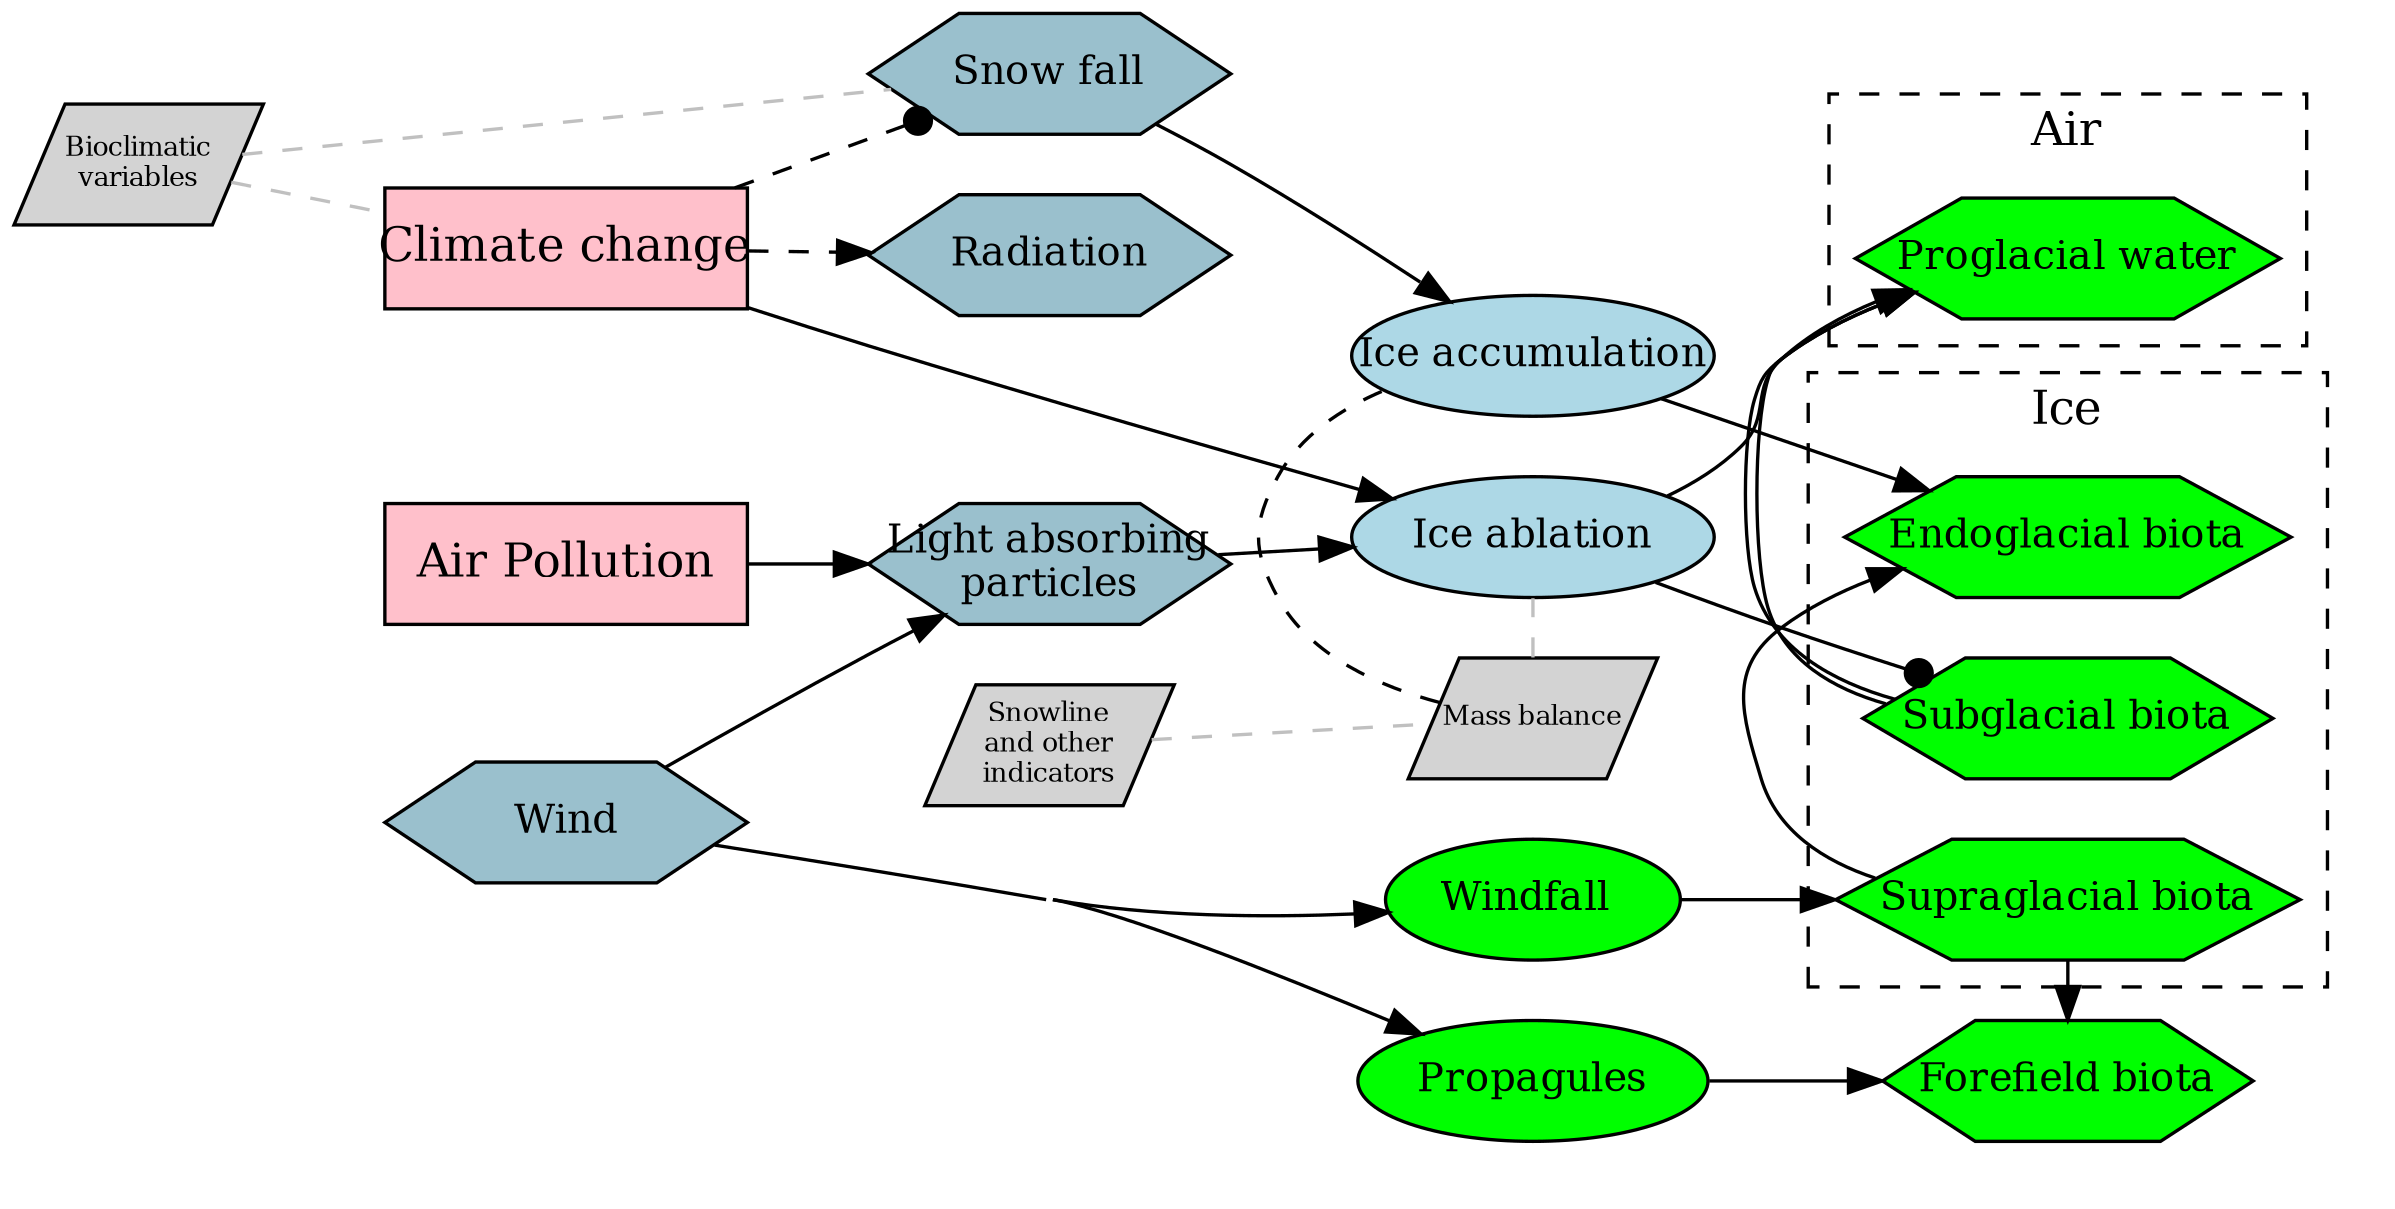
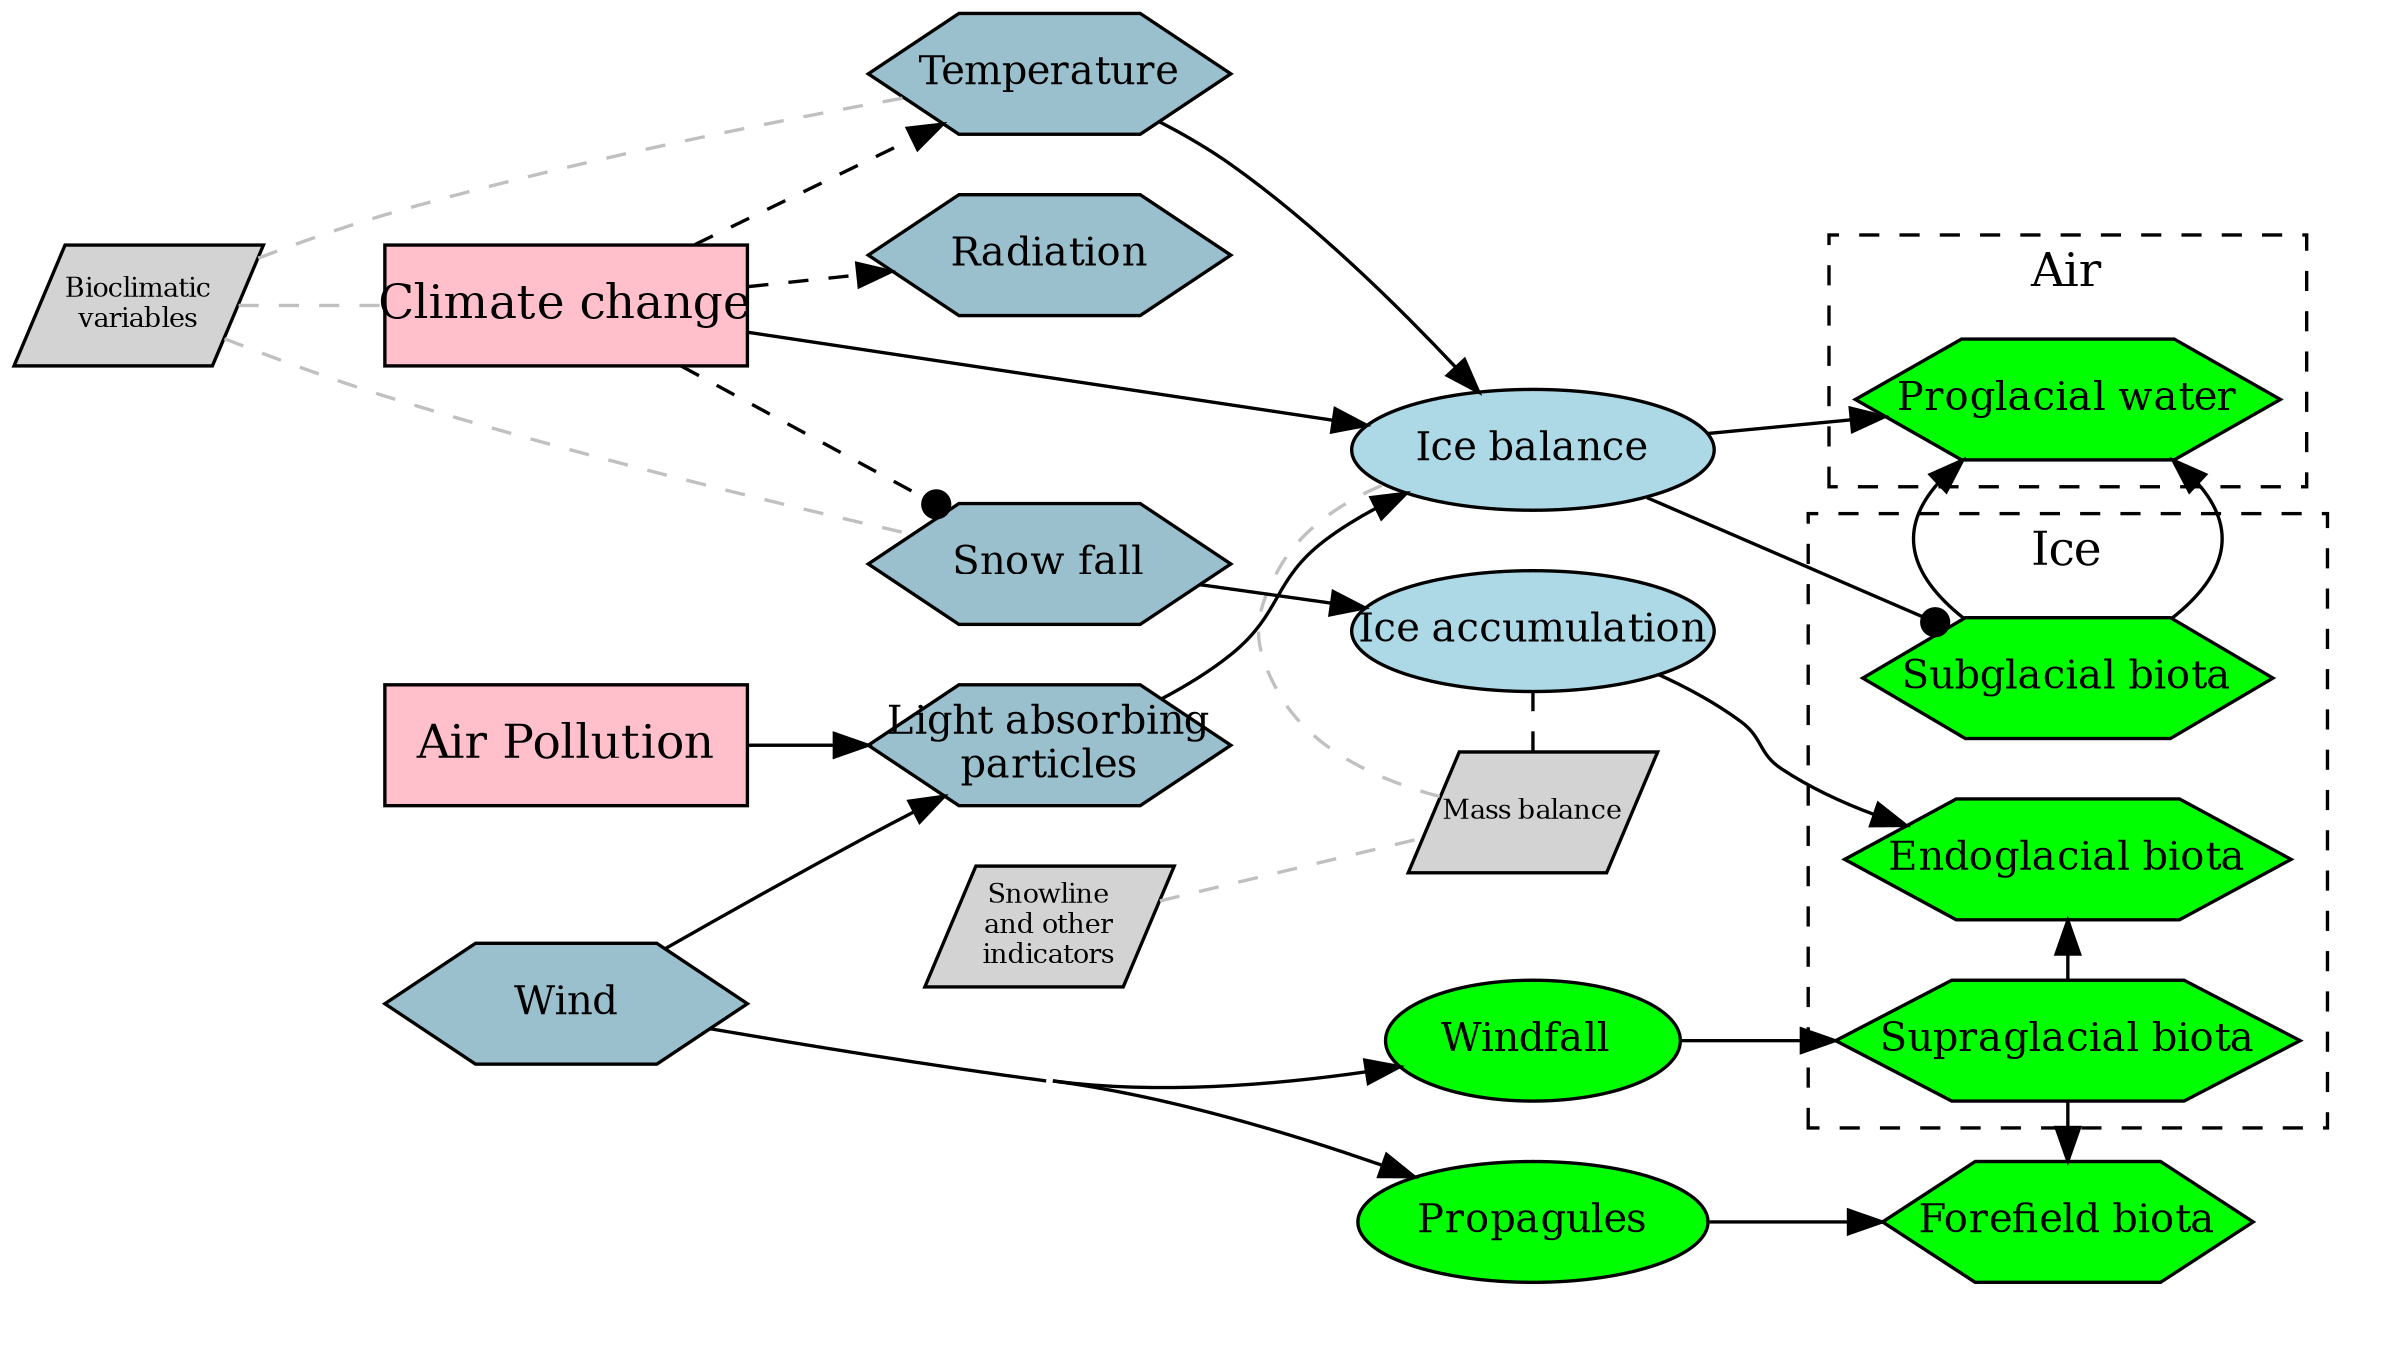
  digraph {
    compound=true
    concentrate=True
    newrank=true
    rankdir=LR
    node [fillcolor=green fixedsize=true fontsize=12 shape=hexagon style=filled fontcolor=black margin=0]
    n1 [fillcolor=lightgrey fontsize=8 label="Bioclimatic\nvariables" shape=parallelogram width=1 fontcolor="" margin=""]
    n2 [fillcolor=lightgrey fontsize=8 label="Snowline\nand other\nindicators" shape=parallelogram width=1 fontcolor="" margin=""]
    n3 [fillcolor=lightgrey fontsize=8 label="Mass balance" shape=parallelogram width=1 fontcolor="" margin=""]
    n4 [fillcolor=lightblue3 label="Snow fall" width=1.5]
+   n5 [fillcolor=lightblue3 label=Temperature width=1.5]
    n6 [fillcolor=lightblue3 label=Radiation width=1.5]
    n7 [fillcolor=lightblue3 label="Light absorbing\nparticles" width=1.5]
    n8 [fillcolor=lightblue3 label=Wind width=1.5]
    n9 [fillcolor=lightblue label="Ice accumulation" shape=ellipse width=1.5 fontcolor="" margin=""]
-   n10 [fillcolor=lightblue label="Ice ablation" shape=ellipse width=1.5 fontcolor="" margin=""]
+   n10 [fillcolor=lightblue label="Ice balance" shape=ellipse width=1.5 fontcolor="" margin=""]
    n11 [fillcolor=pink label="Air Pollution" shape=rectangle width=1.5 fontsize="" fontcolor="" margin=""]
    n12 [fillcolor=pink label="Climate change" shape=rectangle width=1.5 fontsize="" fontcolor="" margin=""]
    n13 [label=Propagules shape=ellipse fixedsize="" fontcolor="" margin=""]
    n14 [label="Windfall " shape=ellipse fixedsize="" fontcolor="" margin=""]
    n15 [fixedsize=false label="Supraglacial biota" width=0.5]
    n16 [fixedsize=false label="Endoglacial biota" width=0.5]
    n17 [fixedsize=false label="Subglacial biota" width=0.5]
    n18 [fixedsize=false label="Proglacial water" width=0.5]
    n19 [fixedsize=false label="Forefield biota" width=0.5]
    subgraph sub_1 {
      n1
      n2
      n3
    }
    subgraph sub_2 {
      n4
+     n5
      n6
      n7
      n8
    }
    subgraph sub_3 {
      n9
      n10
    }
    subgraph sub_4 {
      n11
      n12
    }
    subgraph sub_5 {
      n13
      n14
    }
    subgraph sub_6 {
      n15
      n16
      n17
      n18
      n19
    }
    subgraph cluster_7 {
      rank=same
      style=invis
      n19
      subgraph cluster_8 {
        label=Air
        rank=same
        style=dashed
        n18
      }
      subgraph cluster_9 {
        label=Ice
        rank=same
        style=dashed
        n15
        n16
        n17
      }
    }
    subgraph cluster_10 {
      rank=same
      style=invis
      n3
      n9
      n10
    }
    n1 -> n4 [arrowhead=none color=grey style=dashed]
+   n1 -> n5 [arrowhead=none color=grey style=dashed]
    n1 -> n12 [arrowhead=none color=grey style=dashed]
    n2 -> n3 [arrowhead=none color=grey style=dashed]
    n3 -> n9 [arrowhead=none color=black style=dashed]
    n3 -> n10 [arrowhead=none color=grey style=dashed]
    n4 -> n9
+   n5 -> n10
    n7 -> n10
    n8 -> n7
    n8 -> n13
    n8 -> n14
    n9 -> n16
    n10 -> n17 [arrowhead=dot]
    n10 -> n18
    n11 -> n7
    n12 -> n4 [arrowhead=dot style=dashed]
+   n12 -> n5 [style=dashed]
    n12 -> n6 [style=dashed]
    n12 -> n10
    n13 -> n19
    n14 -> n15
    n15 -> n16
    n15 -> n19
    n17 -> n18
  }
